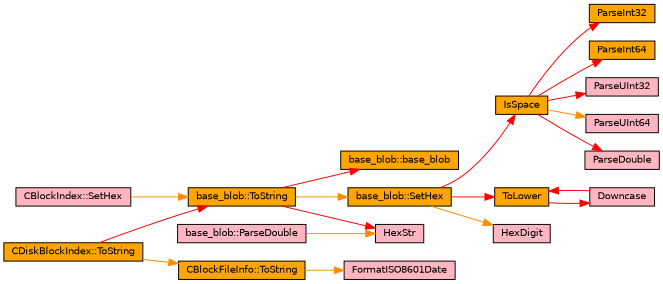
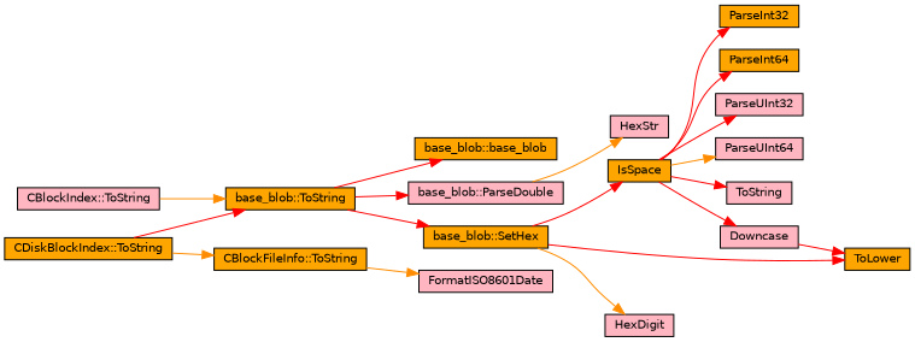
  digraph {
    rankdir=LR
    node [color=black fillcolor=orange fontname=Helvetica fontsize=10 shape=record style=filled]
    edge [color=red fontname=Helvetica fontsize=10 labelfontname=Helvetica labelfontsize=10 style=solid]
    n1 [fontcolor=black height=0.2 label="CDiskBlockIndex::ToString" width=0.4]
    n2 [height=0.2 label="base_blob::ToString" width=0.4]
    n3 [height=0.2 label="CBlockFileInfo::ToString" width=0.4]
-   n4 [fillcolor=lightpink height=0.2 label="CBlockIndex::SetHex" width=0.4]
+   n4 [fillcolor=lightpink height=0.2 label="CBlockIndex::ToString" width=0.4]
    n5 [height=0.2 label="base_blob::base_blob" width=0.4]
    n6 [fillcolor=lightpink height=0.2 label="base_blob::ParseDouble" width=0.4]
    n7 [height=0.2 label="base_blob::SetHex" width=0.4]
    n8 [fillcolor=lightpink height=0.2 label=FormatISO8601Date width=0.4]
    n9 [fillcolor=lightpink height=0.2 label=HexStr width=0.4]
    n10 [height=0.2 label=IsSpace width=0.4]
    n11 [height=0.2 label=ToLower width=0.4]
    n12 [fillcolor=lightpink height=0.2 label=HexDigit width=0.4]
    n13 [height=0.2 label=ParseInt32 width=0.4]
    n14 [height=0.2 label=ParseInt64 width=0.4]
    n15 [fillcolor=lightpink height=0.2 label=ParseUInt32 width=0.4]
    n16 [fillcolor=lightpink height=0.2 label=ParseUInt64 width=0.4]
-   n17 [fillcolor=lightpink height=0.2 label=ParseDouble width=0.4]
+   n17 [fillcolor=lightpink height=0.2 label=ToString width=0.4]
    n18 [fillcolor=lightpink height=0.2 label=Downcase width=0.4]
    n1 -> n2
    n1 -> n3 [color=darkorange]
    n2 -> n5
-   n2 -> n9
-   n2 -> n7 [color=darkorange]
+   n2 -> n6
+   n2 -> n7
    n3 -> n8 [color=darkorange]
    n4 -> n2 [color=darkorange]
    n6 -> n9 [color=darkorange]
    n7 -> n10
    n7 -> n11
    n7 -> n12 [color=darkorange]
    n10 -> n13
    n10 -> n14
    n10 -> n15
    n10 -> n16 [color=darkorange]
    n10 -> n17
-   n11 -> n18
+   n10 -> n18
    n18 -> n11
  }
